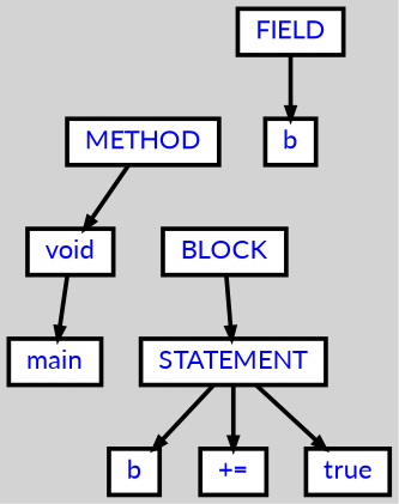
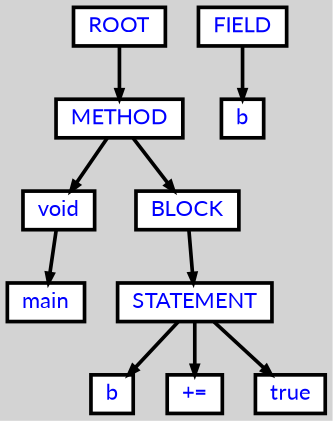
  digraph {
    bgcolor=lightgrey
    fontname=Lato
    ordering=out
    ranksep=.4
    node [color=black fillcolor=white fixedsize=false fontcolor=blue fontname=Lato fontsize=12 shape=box style="filled, solid, bold"]
    edge [arrowsize=.5 color=black fontname=Lato style=bold]
+   n1 [height=.25 label=ROOT width=.25]
    n2 [height=.25 label=METHOD width=.25]
    n3 [height=.25 label=FIELD width=.25]
    n4 [height=.25 label=b width=.25]
    n5 [height=.25 label=void width=.25]
    n6 [height=.25 label=BLOCK width=.25]
    n7 [height=.25 label=main width=.25]
    n8 [height=.25 label=STATEMENT width=.25]
    n9 [height=.25 label=b width=.25]
    n10 [height=.25 label="+=" width=.25]
    n11 [height=.25 label=true width=.25]
+   n1 -> n2
    n2 -> n5
+   n2 -> n6
    n3 -> n4
    n5 -> n7
    n6 -> n8
    n8 -> n9
    n8 -> n10
    n8 -> n11
  }
